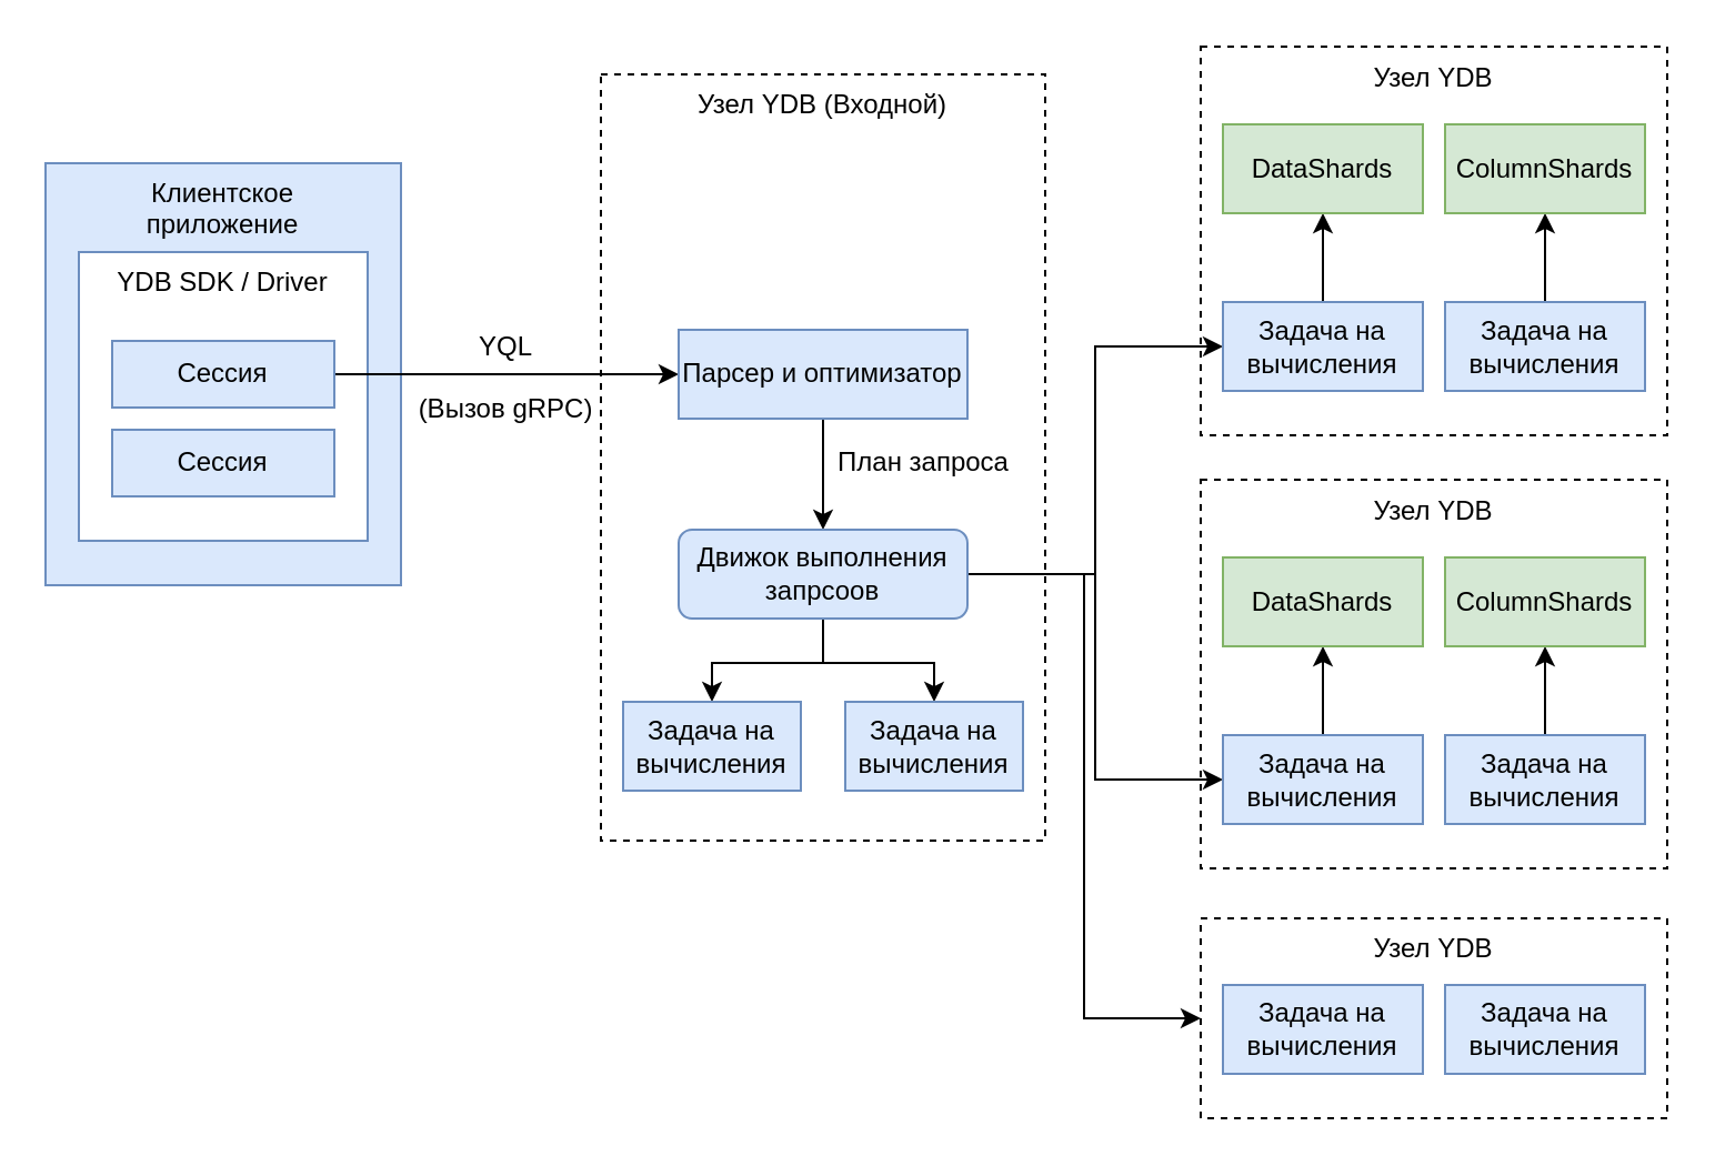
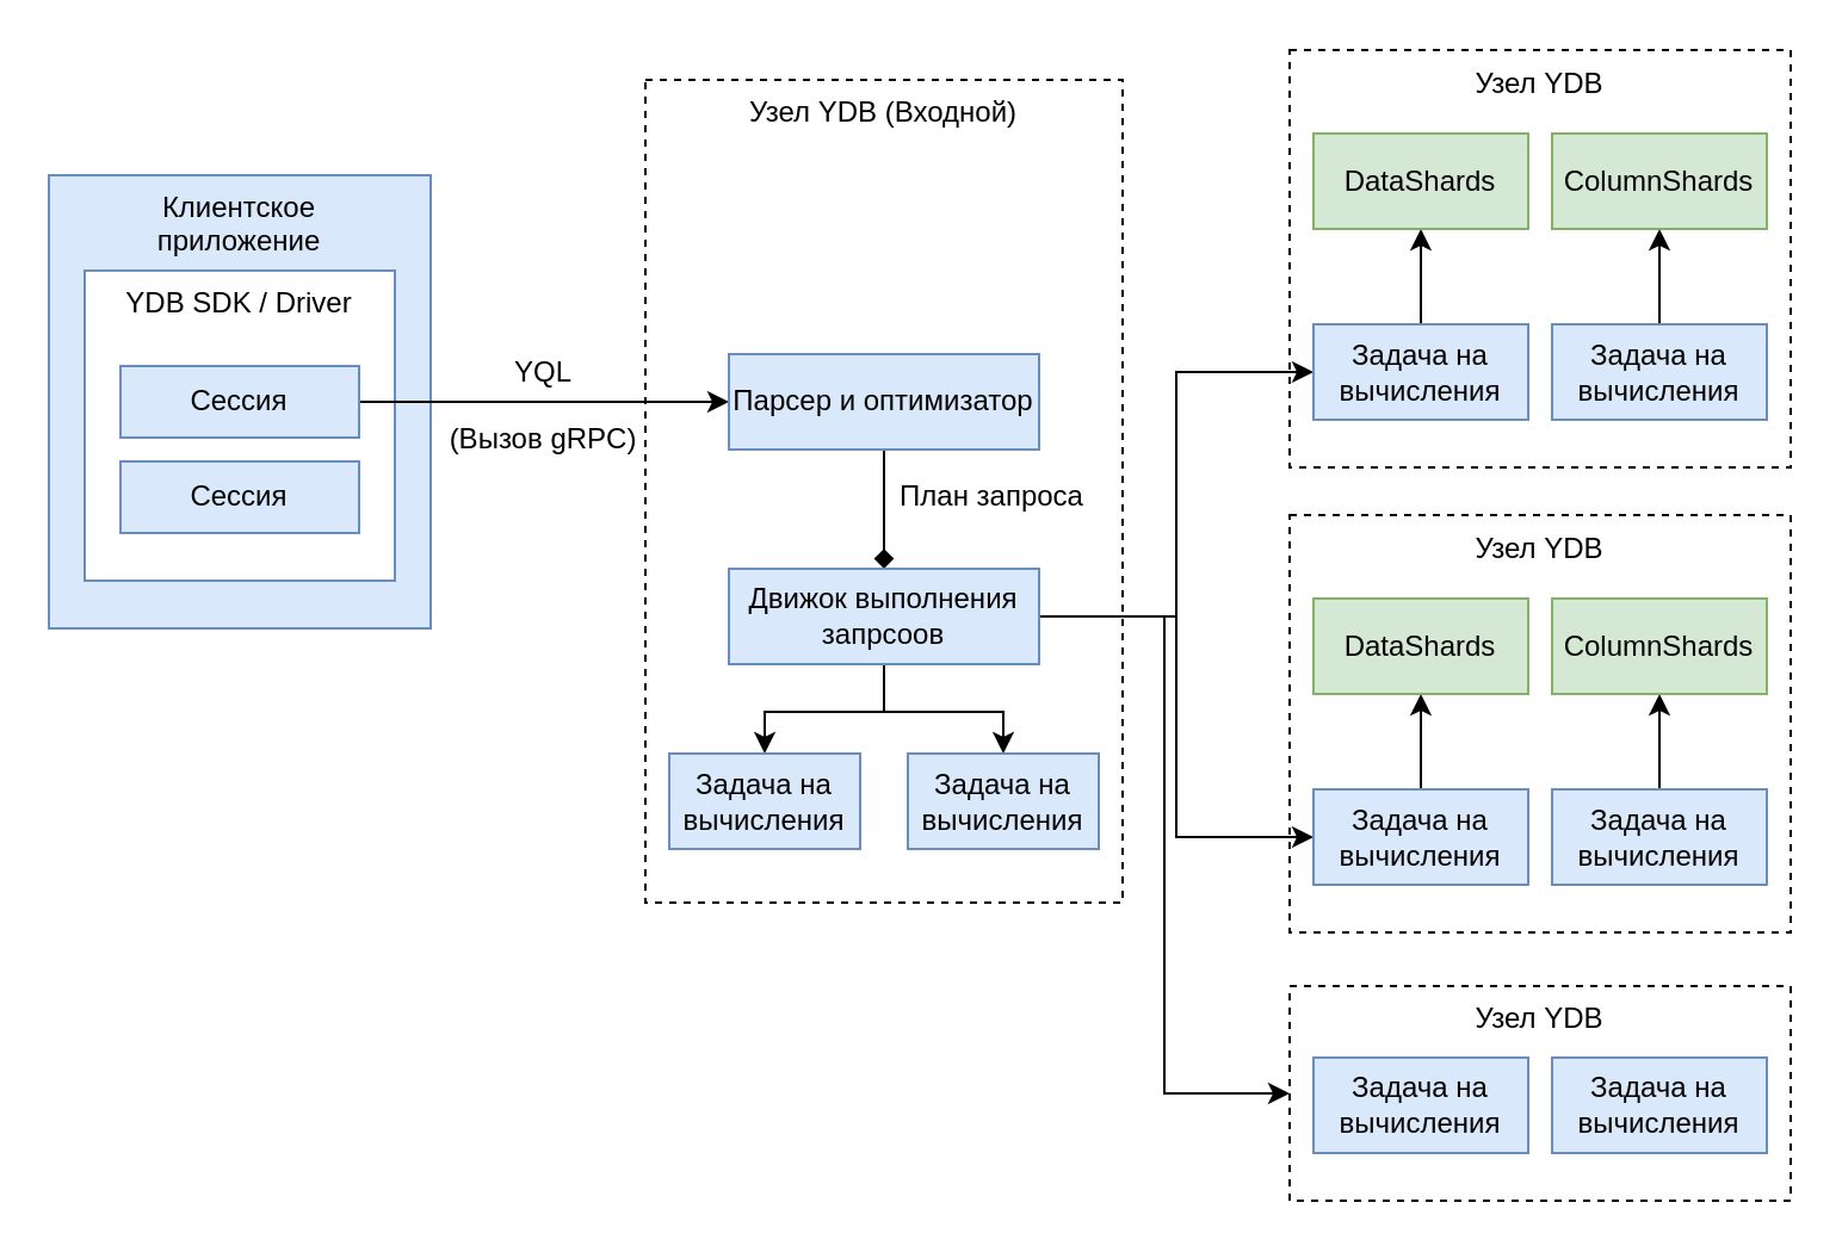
  <mxCell id="0" />
  <mxCell id="1" parent="0" />
  <mxCell id="2" value="Узел YDB" style="dashed=1;rounded=0;whiteSpace=wrap;html=1;strokeColor=#000000;verticalAlign=top;" vertex="1" parent="1"><mxGeometry x="540" y="215.5" width="210" height="175" as="geometry" /></mxCell>
  <mxCell id="3" value="Узел YDB" style="dashed=1;rounded=0;whiteSpace=wrap;html=1;strokeColor=#000000;verticalAlign=top;" vertex="1" parent="1"><mxGeometry x="540" y="20.5" width="210" height="175" as="geometry" /></mxCell>
  <mxCell id="4" value="Узел YDB (Входной)" style="dashed=1;rounded=0;whiteSpace=wrap;html=1;strokeColor=#000000;verticalAlign=top;" vertex="1" parent="1"><mxGeometry x="270" y="33" width="200" height="345" as="geometry" /></mxCell>
  <mxCell id="5" value="Клиентское &lt;br&gt;приложение" style="rounded=0;whiteSpace=wrap;html=1;fillColor=#dae8fc;strokeColor=#6c8ebf;verticalAlign=top;" vertex="1" parent="1"><mxGeometry x="20" y="73" width="160" height="190" as="geometry" /></mxCell>
  <mxCell id="6" value="YDB SDK / Driver" style="rounded=0;whiteSpace=wrap;html=1;fillColor=#FFFFFF;strokeColor=#6c8ebf;verticalAlign=top;" vertex="1" parent="1"><mxGeometry x="35" y="113" width="130" height="130" as="geometry" /></mxCell>
  <mxCell id="7" style="edgeStyle=orthogonalEdgeStyle;rounded=0;orthogonalLoop=1;jettySize=auto;html=1;exitX=1;exitY=0.5;exitDx=0;exitDy=0;entryX=0;entryY=0.5;entryDx=0;entryDy=0;" edge="1" parent="1" source="8" target="11"><mxGeometry relative="1" as="geometry" /></mxCell>
  <mxCell id="8" value="Сессия" style="rounded=0;whiteSpace=wrap;html=1;fillColor=#dae8fc;strokeColor=#6c8ebf;" vertex="1" parent="1"><mxGeometry x="50" y="153" width="100" height="30" as="geometry" /></mxCell>
  <mxCell id="9" value="Сессия" style="rounded=0;whiteSpace=wrap;html=1;fillColor=#dae8fc;strokeColor=#6c8ebf;" vertex="1" parent="1"><mxGeometry x="50" y="193" width="100" height="30" as="geometry" /></mxCell>
- <mxCell id="10" style="edgeStyle=orthogonalEdgeStyle;rounded=0;orthogonalLoop=1;jettySize=auto;html=1;exitX=0.5;exitY=1;exitDx=0;exitDy=0;entryX=0.5;entryY=0;entryDx=0;entryDy=0;" edge="1" parent="1" source="11" target="17"><mxGeometry relative="1" as="geometry" /></mxCell>
+ <mxCell id="10" style="edgeStyle=orthogonalEdgeStyle;rounded=0;orthogonalLoop=1;jettySize=auto;html=1;exitX=0.5;exitY=1;exitDx=0;exitDy=0;entryX=0.5;entryY=0;entryDx=0;entryDy=0;endArrow=diamond;" edge="1" parent="1" source="11" target="17"><mxGeometry relative="1" as="geometry" /></mxCell>
  <mxCell id="11" value="Парсер и оптимизатор" style="rounded=0;whiteSpace=wrap;html=1;fillColor=#dae8fc;strokeColor=#6c8ebf;" vertex="1" parent="1"><mxGeometry x="305" y="148" width="130" height="40" as="geometry" /></mxCell>
  <mxCell id="12" style="edgeStyle=orthogonalEdgeStyle;rounded=0;orthogonalLoop=1;jettySize=auto;html=1;exitX=1;exitY=0.5;exitDx=0;exitDy=0;entryX=0;entryY=0.5;entryDx=0;entryDy=0;" edge="1" parent="1" source="17" target="20"><mxGeometry relative="1" as="geometry" /></mxCell>
  <mxCell id="13" style="edgeStyle=orthogonalEdgeStyle;rounded=0;orthogonalLoop=1;jettySize=auto;html=1;exitX=1;exitY=0.5;exitDx=0;exitDy=0;entryX=0;entryY=0.5;entryDx=0;entryDy=0;" edge="1" parent="1" source="17" target="26"><mxGeometry relative="1" as="geometry" /></mxCell>
  <mxCell id="14" style="edgeStyle=orthogonalEdgeStyle;rounded=0;orthogonalLoop=1;jettySize=auto;html=1;exitX=0.5;exitY=1;exitDx=0;exitDy=0;entryX=0.5;entryY=0;entryDx=0;entryDy=0;" edge="1" parent="1" source="17" target="34"><mxGeometry relative="1" as="geometry" /></mxCell>
  <mxCell id="15" style="edgeStyle=orthogonalEdgeStyle;rounded=0;orthogonalLoop=1;jettySize=auto;html=1;exitX=0.5;exitY=1;exitDx=0;exitDy=0;entryX=0.5;entryY=0;entryDx=0;entryDy=0;" edge="1" parent="1" source="17" target="33"><mxGeometry relative="1" as="geometry" /></mxCell>
  <mxCell id="16" style="edgeStyle=orthogonalEdgeStyle;rounded=0;orthogonalLoop=1;jettySize=auto;html=1;exitX=1;exitY=0.5;exitDx=0;exitDy=0;entryX=0;entryY=0.5;entryDx=0;entryDy=0;" edge="1" parent="1" source="17" target="35"><mxGeometry relative="1" as="geometry" /></mxCell>
- <mxCell id="17" value="Движок выполнения запрсоов" style="whiteSpace=wrap;html=1;fillColor=#dae8fc;strokeColor=#6c8ebf;rounded=1;" vertex="1" parent="1"><mxGeometry x="305" y="238" width="130" height="40" as="geometry" /></mxCell>
+ <mxCell id="17" value="Движок выполнения запрсоов" style="rounded=0;whiteSpace=wrap;html=1;fillColor=#dae8fc;strokeColor=#6c8ebf;" vertex="1" parent="1"><mxGeometry x="305" y="238" width="130" height="40" as="geometry" /></mxCell>
  <mxCell id="18" value="(Вызов gRPC)" style="text;html=1;strokeColor=none;fillColor=none;align=center;verticalAlign=middle;" vertex="1" connectable="0" parent="1"><mxGeometry x="201.5" y="183" width="50" as="geometry" /></mxCell>
  <mxCell id="19" style="edgeStyle=orthogonalEdgeStyle;rounded=0;orthogonalLoop=1;jettySize=auto;html=1;exitX=0.5;exitY=0;exitDx=0;exitDy=0;entryX=0.5;entryY=1;entryDx=0;entryDy=0;" edge="1" parent="1" source="20" target="24"><mxGeometry relative="1" as="geometry" /></mxCell>
  <mxCell id="20" value="Задача на вычисления" style="rounded=0;whiteSpace=wrap;html=1;fillColor=#dae8fc;strokeColor=#6c8ebf;" vertex="1" parent="1"><mxGeometry x="550" y="135.5" width="90" height="40" as="geometry" /></mxCell>
  <mxCell id="21" style="edgeStyle=orthogonalEdgeStyle;rounded=0;orthogonalLoop=1;jettySize=auto;html=1;exitX=0.5;exitY=0;exitDx=0;exitDy=0;entryX=0.5;entryY=1;entryDx=0;entryDy=0;" edge="1" parent="1" source="22" target="23"><mxGeometry relative="1" as="geometry" /></mxCell>
  <mxCell id="22" value="Задача на вычисления" style="rounded=0;whiteSpace=wrap;html=1;fillColor=#dae8fc;strokeColor=#6c8ebf;" vertex="1" parent="1"><mxGeometry x="650" y="135.5" width="90" height="40" as="geometry" /></mxCell>
  <mxCell id="23" value="ColumnShards" style="rounded=0;whiteSpace=wrap;html=1;fillColor=#d5e8d4;strokeColor=#82b366;" vertex="1" parent="1"><mxGeometry x="650" y="55.5" width="90" height="40" as="geometry" /></mxCell>
  <mxCell id="24" value="DataShards" style="rounded=0;whiteSpace=wrap;html=1;fillColor=#d5e8d4;strokeColor=#82b366;" vertex="1" parent="1"><mxGeometry x="550" y="55.5" width="90" height="40" as="geometry" /></mxCell>
  <mxCell id="25" style="edgeStyle=orthogonalEdgeStyle;rounded=0;orthogonalLoop=1;jettySize=auto;html=1;exitX=0.5;exitY=0;exitDx=0;exitDy=0;entryX=0.5;entryY=1;entryDx=0;entryDy=0;" edge="1" parent="1" source="26" target="30"><mxGeometry relative="1" as="geometry" /></mxCell>
  <mxCell id="26" value="Задача на вычисления" style="rounded=0;whiteSpace=wrap;html=1;fillColor=#dae8fc;strokeColor=#6c8ebf;" vertex="1" parent="1"><mxGeometry x="550" y="330.5" width="90" height="40" as="geometry" /></mxCell>
  <mxCell id="27" style="edgeStyle=orthogonalEdgeStyle;rounded=0;orthogonalLoop=1;jettySize=auto;html=1;exitX=0.5;exitY=0;exitDx=0;exitDy=0;entryX=0.5;entryY=1;entryDx=0;entryDy=0;" edge="1" parent="1" source="28" target="29"><mxGeometry relative="1" as="geometry" /></mxCell>
  <mxCell id="28" value="Задача на вычисления" style="rounded=0;whiteSpace=wrap;html=1;fillColor=#dae8fc;strokeColor=#6c8ebf;" vertex="1" parent="1"><mxGeometry x="650" y="330.5" width="90" height="40" as="geometry" /></mxCell>
  <mxCell id="29" value="ColumnShards" style="rounded=0;whiteSpace=wrap;html=1;fillColor=#d5e8d4;strokeColor=#82b366;" vertex="1" parent="1"><mxGeometry x="650" y="250.5" width="90" height="40" as="geometry" /></mxCell>
  <mxCell id="30" value="DataShards" style="rounded=0;whiteSpace=wrap;html=1;fillColor=#d5e8d4;strokeColor=#82b366;" vertex="1" parent="1"><mxGeometry x="550" y="250.5" width="90" height="40" as="geometry" /></mxCell>
  <mxCell id="31" value="План запроса" style="text;html=1;strokeColor=none;fillColor=none;align=center;verticalAlign=middle;" vertex="1" connectable="0" parent="1"><mxGeometry x="385" y="200.5" width="60" height="15" as="geometry" /></mxCell>
  <mxCell id="32" value="YQL" style="text;html=1;strokeColor=none;fillColor=none;align=center;verticalAlign=middle;" vertex="1" connectable="0" parent="1"><mxGeometry x="200" y="155.5" width="53" as="geometry" /></mxCell>
  <mxCell id="33" value="Задача на вычисления" style="rounded=0;whiteSpace=wrap;html=1;fillColor=#dae8fc;strokeColor=#6c8ebf;" vertex="1" parent="1"><mxGeometry x="280" y="315.5" width="80" height="40" as="geometry" /></mxCell>
  <mxCell id="34" value="Задача на вычисления" style="rounded=0;whiteSpace=wrap;html=1;fillColor=#dae8fc;strokeColor=#6c8ebf;" vertex="1" parent="1"><mxGeometry x="380" y="315.5" width="80" height="40" as="geometry" /></mxCell>
  <mxCell id="35" value="Узел YDB" style="dashed=1;rounded=0;whiteSpace=wrap;html=1;strokeColor=#000000;verticalAlign=top;" vertex="1" parent="1"><mxGeometry x="540" y="413" width="210" height="90" as="geometry" /></mxCell>
  <mxCell id="36" value="Задача на вычисления" style="rounded=0;whiteSpace=wrap;html=1;fillColor=#dae8fc;strokeColor=#6c8ebf;" vertex="1" parent="1"><mxGeometry x="550" y="443" width="90" height="40" as="geometry" /></mxCell>
  <mxCell id="37" value="Задача на вычисления" style="rounded=0;whiteSpace=wrap;html=1;fillColor=#dae8fc;strokeColor=#6c8ebf;" vertex="1" parent="1"><mxGeometry x="650" y="443" width="90" height="40" as="geometry" /></mxCell>
